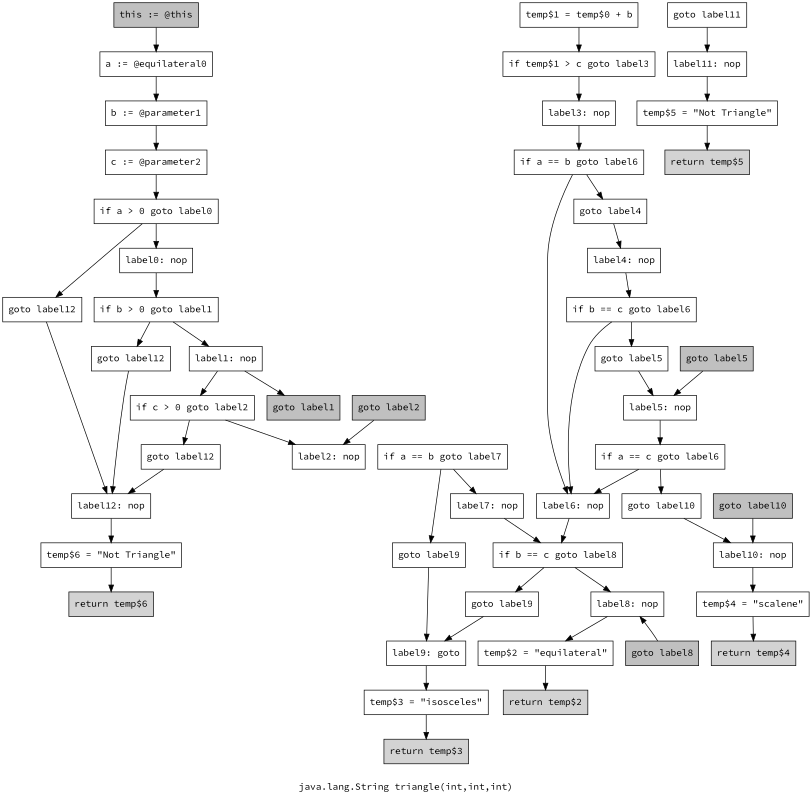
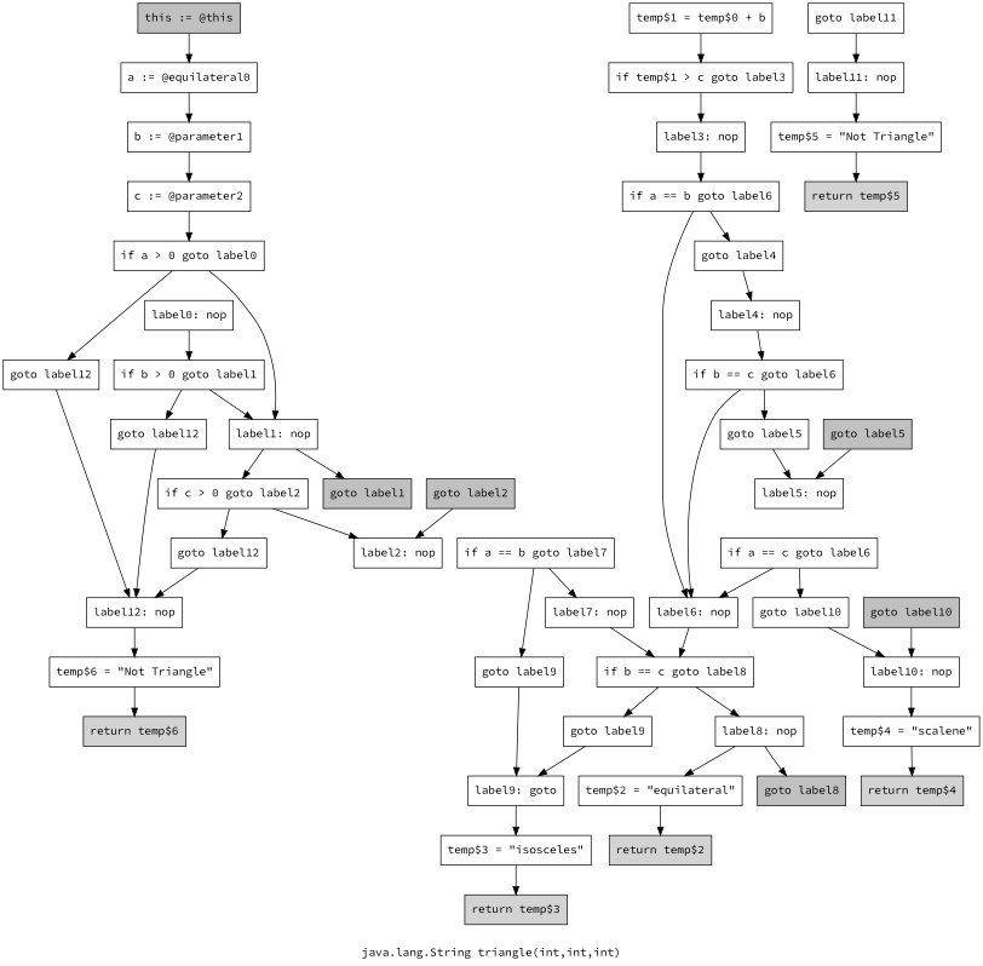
  digraph {
    fontname="Source Code Pro"
    label="java.lang.String triangle(int,int,int)"
    node [fontname="Source Code Pro" shape=box]
    edge [fontname="Source Code Pro"]
    n1 [fillcolor=gray label="this := @this" style=filled]
    n2 [label="a := @equilateral0"]
    n3 [label="b := @parameter1"]
    n4 [label="c := @parameter2"]
    n5 [label="if a > 0 goto label0"]
    n6 [label="goto label12"]
    n7 [label="label0: nop"]
    n8 [label="label12: nop"]
    n9 [label="if b > 0 goto label1"]
    n10 [label="temp$6 = \"Not Triangle\""]
    n11 [label="goto label12"]
    n12 [label="label1: nop"]
    n13 [fillcolor=lightgray label="return temp$6" style=filled]
    n14 [label="if c > 0 goto label2"]
    n15 [fillcolor=gray label="goto label1" style=filled]
    n16 [label="goto label12"]
    n17 [label="label2: nop"]
    n18 [fillcolor=gray label="goto label2" style=filled]
    n19 [label="temp$1 = temp$0 + b"]
    n20 [label="if temp$1 > c goto label3"]
    n21 [label="label3: nop"]
    n22 [label="goto label11"]
    n23 [label="label11: nop"]
    n24 [label="if a == b goto label6"]
    n25 [label="temp$5 = \"Not Triangle\""]
    n26 [label="goto label4"]
    n27 [label="label6: nop"]
    n28 [fillcolor=lightgray label="return temp$5" style=filled]
    n29 [label="label4: nop"]
    n30 [label="if b == c goto label8"]
    n31 [label="if b == c goto label6"]
    n32 [label="if a == b goto label7"]
    n33 [label="goto label9"]
    n34 [label="label7: nop"]
    n35 [label="goto label5"]
    n36 [label="label5: nop"]
    n37 [label="if a == c goto label6"]
    n38 [label="goto label10"]
    n39 [fillcolor=gray label="goto label5" style=filled]
    n40 [label="label10: nop"]
    n41 [label="temp$4 = \"scalene\""]
    n42 [fillcolor=lightgray label="return temp$4" style=filled]
    n43 [fillcolor=gray label="goto label10" style=filled]
    n44 [label="label9: goto"]
    n45 [label="temp$3 = \"isosceles\""]
    n46 [label="goto label9"]
    n47 [label="label8: nop"]
    n48 [fillcolor=lightgray label="return temp$3" style=filled]
    n49 [label="temp$2 = \"equilateral\""]
    n50 [fillcolor=lightgray label="return temp$2" style=filled]
    n51 [fillcolor=gray label="goto label8" style=filled]
    n1 -> n2
    n2 -> n3
    n3 -> n4
    n4 -> n5
    n5 -> n6
-   n5 -> n7
+   n5 -> n12
    n6 -> n8
    n7 -> n9
    n8 -> n10
    n9 -> n11
    n9 -> n12
    n10 -> n13
    n11 -> n8
    n12 -> n14
    n12 -> n15
    n14 -> n16
    n14 -> n17
    n16 -> n8
    n18 -> n17
    n19 -> n20
    n20 -> n21
    n21 -> n24
    n22 -> n23
    n23 -> n25
    n24 -> n26
    n24 -> n27
    n25 -> n28
    n26 -> n29
    n27 -> n30
    n29 -> n31
    n30 -> n46
    n30 -> n47
    n31 -> n27
    n31 -> n35
    n32 -> n33
    n32 -> n34
    n33 -> n44
    n34 -> n30
    n35 -> n36
-   n36 -> n37
    n37 -> n27
    n37 -> n38
    n38 -> n40
    n39 -> n36
    n40 -> n41
    n41 -> n42
    n43 -> n40
    n44 -> n45
    n45 -> n48
    n46 -> n44
    n47 -> n49
    n49 -> n50
-   n51 -> n47
+   n47 -> n51
  }
